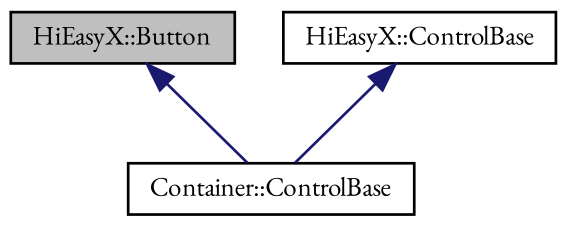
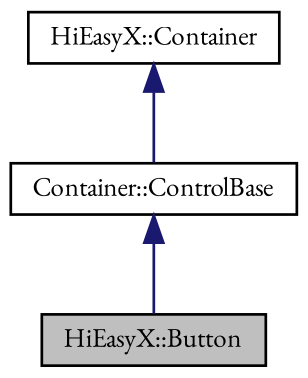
  digraph {
    fontname="EB Garamond"
    node [color=black fillcolor=white fontname="EB Garamond" fontsize=10 shape=record style=filled]
    edge [color=midnightblue dir=back fontname="EB Garamond" fontsize=10 labelfontname=Helvetica labelfontsize=10 style=solid]
    n1 [fillcolor=grey75 fontcolor=black height=0.2 label="HiEasyX::Button" width=0.4]
    n2 [height=0.2 label="Container::ControlBase" width=0.4]
-   n3 [height=0.2 label="HiEasyX::ControlBase" width=0.4]
-   n1 -> n2
+   n3 [height=0.2 label="HiEasyX::Container" width=0.4]
+   n2 -> n1
    n3 -> n2
  }
